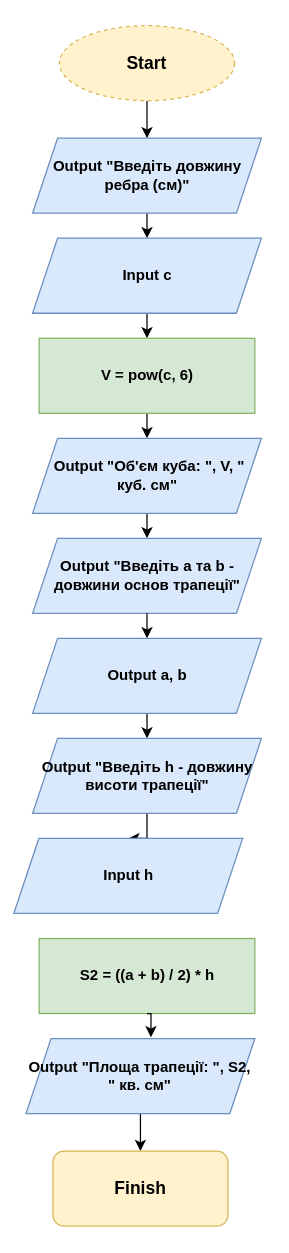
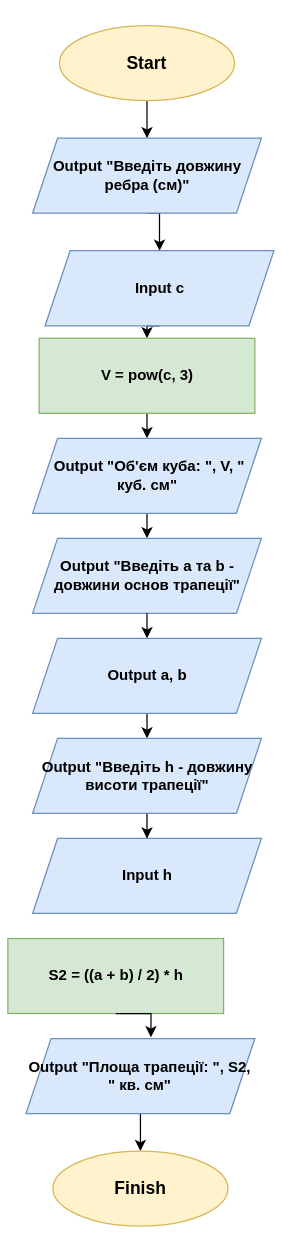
  <mxCell id="0" />
  <mxCell id="1" parent="0" />
  <mxCell id="2" style="edgeStyle=orthogonalEdgeStyle;rounded=0;orthogonalLoop=1;jettySize=auto;html=1;exitX=0.5;exitY=1;exitDx=0;exitDy=0;entryX=0.5;entryY=0;entryDx=0;entryDy=0;" edge="1" parent="1" source="3" target="5"><mxGeometry relative="1" as="geometry" /></mxCell>
- <mxCell id="3" value="&lt;b&gt;&lt;font style=&quot;font-size: 14px;&quot;&gt;Start&lt;/font&gt;&lt;/b&gt;" style="ellipse;whiteSpace=wrap;html=1;fillColor=#fff2cc;strokeColor=#d6b656;dashed=1;" vertex="1" parent="1"><mxGeometry x="47" y="20" width="140" height="60" as="geometry" /></mxCell>
+ <mxCell id="3" value="&lt;b&gt;&lt;font style=&quot;font-size: 14px;&quot;&gt;Start&lt;/font&gt;&lt;/b&gt;" style="ellipse;whiteSpace=wrap;html=1;fillColor=#fff2cc;strokeColor=#d6b656;" vertex="1" parent="1"><mxGeometry x="47" y="20" width="140" height="60" as="geometry" /></mxCell>
  <mxCell id="4" style="edgeStyle=orthogonalEdgeStyle;rounded=0;orthogonalLoop=1;jettySize=auto;html=1;exitX=0.5;exitY=1;exitDx=0;exitDy=0;entryX=0.5;entryY=0;entryDx=0;entryDy=0;" edge="1" parent="1" source="5" target="7"><mxGeometry relative="1" as="geometry" /></mxCell>
  <mxCell id="5" value="&lt;b&gt;Output&amp;nbsp;&quot;Введіть довжину ребра (см)&quot;&lt;/b&gt;" style="shape=parallelogram;perimeter=parallelogramPerimeter;whiteSpace=wrap;html=1;fixedSize=1;fillColor=#dae8fc;strokeColor=#6c8ebf;" vertex="1" parent="1"><mxGeometry x="25.5" y="110" width="183" height="60" as="geometry" /></mxCell>
  <mxCell id="6" style="edgeStyle=orthogonalEdgeStyle;rounded=0;orthogonalLoop=1;jettySize=auto;html=1;exitX=0.5;exitY=1;exitDx=0;exitDy=0;entryX=0.5;entryY=0;entryDx=0;entryDy=0;" edge="1" parent="1" source="7"><mxGeometry relative="1" as="geometry"><mxPoint x="117" y="270" as="targetPoint" /></mxGeometry></mxCell>
- <mxCell id="7" value="&lt;b&gt;Input c&lt;/b&gt;" style="shape=parallelogram;perimeter=parallelogramPerimeter;whiteSpace=wrap;html=1;fixedSize=1;fillColor=#dae8fc;strokeColor=#6c8ebf;" vertex="1" parent="1"><mxGeometry x="25.5" y="190" width="183" height="60" as="geometry" /></mxCell>
+ <mxCell id="7" value="&lt;b&gt;Input c&lt;/b&gt;" style="shape=parallelogram;perimeter=parallelogramPerimeter;whiteSpace=wrap;html=1;fixedSize=1;fillColor=#dae8fc;strokeColor=#6c8ebf;" vertex="1" parent="1"><mxGeometry x="35.5" y="200" width="183" height="60" as="geometry" /></mxCell>
  <mxCell id="8" style="edgeStyle=orthogonalEdgeStyle;rounded=0;orthogonalLoop=1;jettySize=auto;html=1;exitX=0.5;exitY=1;exitDx=0;exitDy=0;entryX=0.5;entryY=0;entryDx=0;entryDy=0;" edge="1" parent="1" target="10"><mxGeometry relative="1" as="geometry"><mxPoint x="117" y="330" as="sourcePoint" /></mxGeometry></mxCell>
  <mxCell id="9" style="edgeStyle=orthogonalEdgeStyle;rounded=0;orthogonalLoop=1;jettySize=auto;html=1;exitX=0.5;exitY=1;exitDx=0;exitDy=0;entryX=0.5;entryY=0;entryDx=0;entryDy=0;" edge="1" parent="1" source="10" target="11"><mxGeometry relative="1" as="geometry" /></mxCell>
  <mxCell id="10" value="&lt;b&gt;&amp;nbsp;Output&amp;nbsp;&quot;Об'єм куба: &quot;, V, &quot; куб. см&quot;&lt;/b&gt;" style="shape=parallelogram;perimeter=parallelogramPerimeter;whiteSpace=wrap;html=1;fixedSize=1;fillColor=#dae8fc;strokeColor=#6c8ebf;" vertex="1" parent="1"><mxGeometry x="25.5" y="350" width="183" height="60" as="geometry" /></mxCell>
  <mxCell id="11" value="&lt;b&gt;Output&amp;nbsp;&quot;Введіть a та b - довжини основ трапеції&quot;&lt;/b&gt;" style="shape=parallelogram;perimeter=parallelogramPerimeter;whiteSpace=wrap;html=1;fixedSize=1;fillColor=#dae8fc;strokeColor=#6c8ebf;" vertex="1" parent="1"><mxGeometry x="25.5" y="430" width="183" height="60" as="geometry" /></mxCell>
  <mxCell id="12" style="edgeStyle=orthogonalEdgeStyle;rounded=0;orthogonalLoop=1;jettySize=auto;html=1;exitX=0.5;exitY=1;exitDx=0;exitDy=0;entryX=0.5;entryY=0;entryDx=0;entryDy=0;" edge="1" parent="1"><mxGeometry relative="1" as="geometry"><mxPoint x="117" y="490" as="sourcePoint" /><mxPoint x="117" y="510" as="targetPoint" /></mxGeometry></mxCell>
- <mxCell id="13" value="&lt;b&gt;V = pow(c, 6)&lt;/b&gt;" style="rounded=0;whiteSpace=wrap;html=1;fillColor=#d5e8d4;strokeColor=#82b366;" vertex="1" parent="1"><mxGeometry x="30.75" y="270" width="172.5" height="60" as="geometry" /></mxCell>
+ <mxCell id="13" value="&lt;b&gt;V = pow(c, 3)&lt;/b&gt;" style="rounded=0;whiteSpace=wrap;html=1;fillColor=#d5e8d4;strokeColor=#82b366;" vertex="1" parent="1"><mxGeometry x="30.75" y="270" width="172.5" height="60" as="geometry" /></mxCell>
  <mxCell id="14" style="edgeStyle=orthogonalEdgeStyle;rounded=0;orthogonalLoop=1;jettySize=auto;html=1;exitX=0.5;exitY=1;exitDx=0;exitDy=0;entryX=0.5;entryY=0;entryDx=0;entryDy=0;" edge="1" parent="1" source="15" target="17"><mxGeometry relative="1" as="geometry" /></mxCell>
  <mxCell id="15" value="&lt;b&gt;Output a, b&lt;/b&gt;" style="shape=parallelogram;perimeter=parallelogramPerimeter;whiteSpace=wrap;html=1;fixedSize=1;fillColor=#dae8fc;strokeColor=#6c8ebf;" vertex="1" parent="1"><mxGeometry x="25.5" y="510" width="183" height="60" as="geometry" /></mxCell>
  <mxCell id="16" style="edgeStyle=orthogonalEdgeStyle;rounded=0;orthogonalLoop=1;jettySize=auto;html=1;exitX=0.5;exitY=1;exitDx=0;exitDy=0;" edge="1" parent="1" source="17" target="18"><mxGeometry relative="1" as="geometry" /></mxCell>
  <mxCell id="17" value="&lt;b&gt;Output&amp;nbsp;&quot;Введіть h - довжину висоти трапеції&quot;&lt;/b&gt;" style="shape=parallelogram;perimeter=parallelogramPerimeter;whiteSpace=wrap;html=1;fixedSize=1;fillColor=#dae8fc;strokeColor=#6c8ebf;" vertex="1" parent="1"><mxGeometry x="25.5" y="590" width="183" height="60" as="geometry" /></mxCell>
- <mxCell id="18" value="&lt;b&gt;Input h&lt;/b&gt;" style="shape=parallelogram;perimeter=parallelogramPerimeter;whiteSpace=wrap;html=1;fixedSize=1;fillColor=#dae8fc;strokeColor=#6c8ebf;" vertex="1" parent="1"><mxGeometry x="10.5" y="670" width="183" height="60" as="geometry" /></mxCell>
- <mxCell id="19" value="&lt;b&gt;S2 = ((a + b) / 2) * h&lt;/b&gt;" style="rounded=0;whiteSpace=wrap;html=1;fillColor=#d5e8d4;strokeColor=#82b366;" vertex="1" parent="1"><mxGeometry x="30.75" y="750" width="172.5" height="60" as="geometry" /></mxCell>
+ <mxCell id="18" value="&lt;b&gt;Input h&lt;/b&gt;" style="shape=parallelogram;perimeter=parallelogramPerimeter;whiteSpace=wrap;html=1;fixedSize=1;fillColor=#dae8fc;strokeColor=#6c8ebf;" vertex="1" parent="1"><mxGeometry x="25.5" y="670" width="183" height="60" as="geometry" /></mxCell>
+ <mxCell id="19" value="&lt;b&gt;S2 = ((a + b) / 2) * h&lt;/b&gt;" style="rounded=0;whiteSpace=wrap;html=1;fillColor=#d5e8d4;strokeColor=#82b366;" vertex="1" parent="1"><mxGeometry x="5.75" y="750" width="172.5" height="60" as="geometry" /></mxCell>
  <mxCell id="20" style="edgeStyle=orthogonalEdgeStyle;rounded=0;orthogonalLoop=1;jettySize=auto;html=1;exitX=0.5;exitY=1;exitDx=0;exitDy=0;entryX=0.5;entryY=0;entryDx=0;entryDy=0;" edge="1" parent="1" source="21" target="22"><mxGeometry relative="1" as="geometry" /></mxCell>
  <mxCell id="21" value="&lt;b&gt;Output&amp;nbsp;&quot;Площа трапеції: &quot;, S2, &quot; кв. см&quot;&lt;/b&gt;" style="shape=parallelogram;perimeter=parallelogramPerimeter;whiteSpace=wrap;html=1;fixedSize=1;fillColor=#dae8fc;strokeColor=#6c8ebf;" vertex="1" parent="1"><mxGeometry x="20.25" y="830" width="183" height="60" as="geometry" /></mxCell>
- <mxCell id="22" value="&lt;b&gt;&lt;font style=&quot;font-size: 14px;&quot;&gt;Finish&lt;/font&gt;&lt;/b&gt;" style="whiteSpace=wrap;html=1;fillColor=#fff2cc;strokeColor=#d6b656;rounded=1;" vertex="1" parent="1"><mxGeometry x="41.75" y="920" width="140" height="60" as="geometry" /></mxCell>
+ <mxCell id="22" value="&lt;b&gt;&lt;font style=&quot;font-size: 14px;&quot;&gt;Finish&lt;/font&gt;&lt;/b&gt;" style="ellipse;whiteSpace=wrap;html=1;fillColor=#fff2cc;strokeColor=#d6b656;" vertex="1" parent="1"><mxGeometry x="41.75" y="920" width="140" height="60" as="geometry" /></mxCell>
  <mxCell id="23" style="edgeStyle=orthogonalEdgeStyle;rounded=0;orthogonalLoop=1;jettySize=auto;html=1;exitX=0.5;exitY=1;exitDx=0;exitDy=0;entryX=0.546;entryY=-0.016;entryDx=0;entryDy=0;entryPerimeter=0;" edge="1" parent="1" source="19" target="21"><mxGeometry relative="1" as="geometry" /></mxCell>
